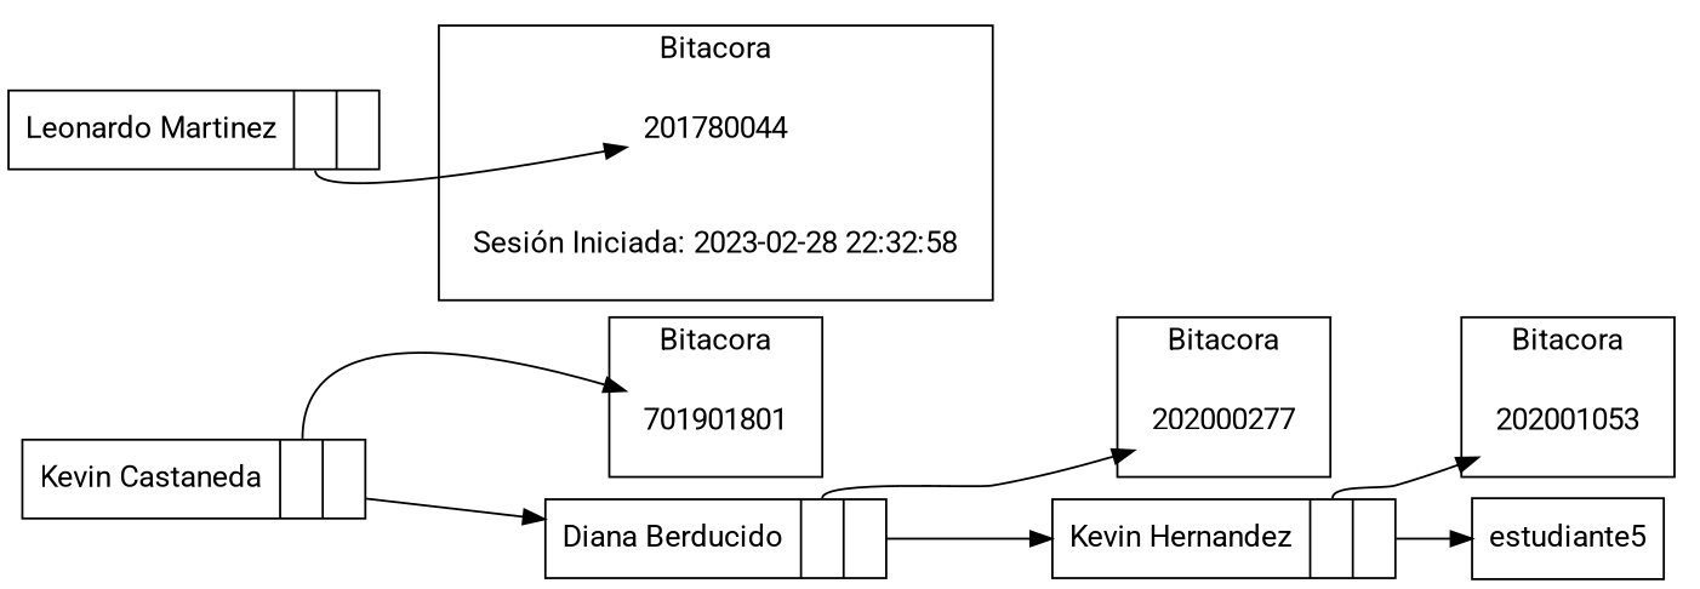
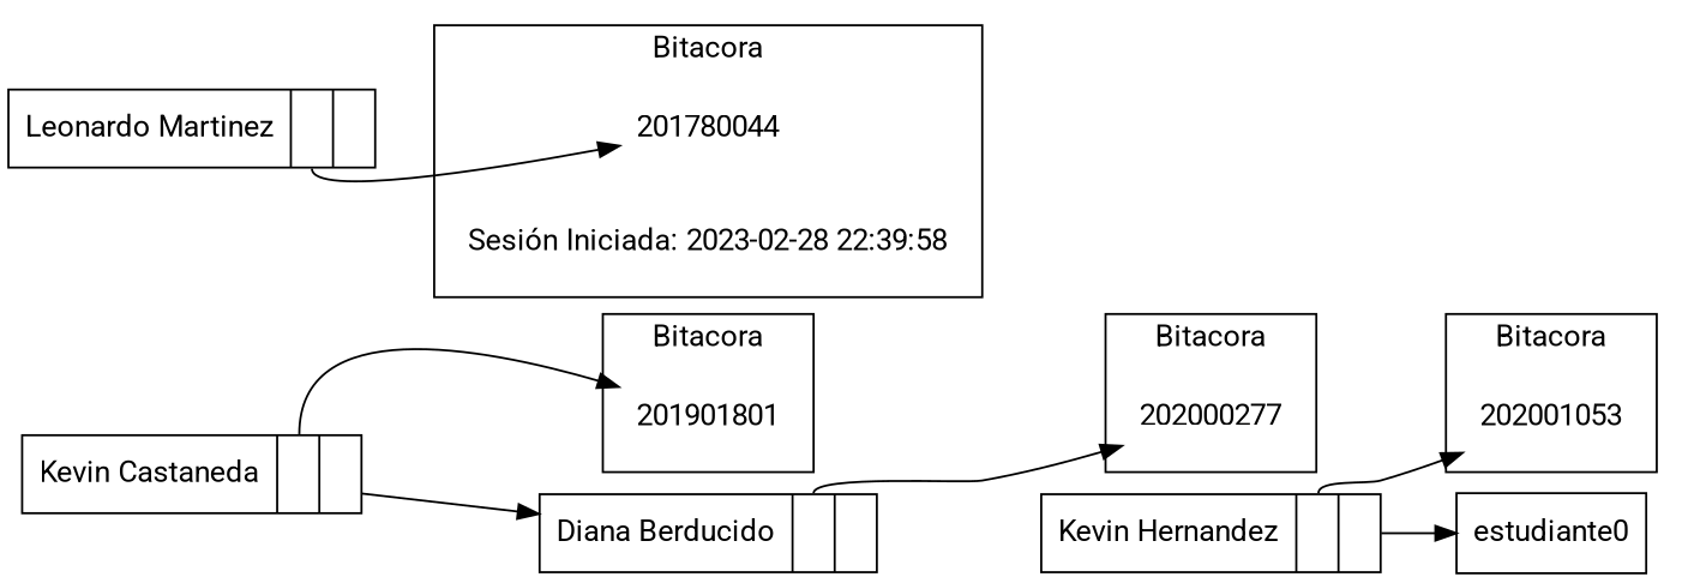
  digraph {
    fontname=Roboto
    rankdir=LR
    node [fontname=Roboto shape=plaintext]
    edge [fontname=Roboto tailport=notas]
-   201901801 [label=701901801]
+   201901801
    201780044
-   "Sesión Iniciada: 2023-02-28 22:32:58"
+   "Sesión Iniciada: 2023-02-28 22:32:58" [label="Sesión Iniciada: 2023-02-28 22:39:58"]
    202000277
    202001053
    n6 [label="{Leonardo Martinez|<notas> |<siguiente> }" shape=record]
    n7 [label="{Kevin Castaneda|<notas> |<siguiente> }" shape=record]
    n8 [label="{Diana Berducido|<notas> |<siguiente> }" shape=record]
    n9 [label="{Kevin Hernandez|<notas> |<siguiente> }" shape=record]
-   estudiante5 [shape=record]
+   estudiante5 [shape=record label=estudiante0]
    subgraph cluster_1 {
      label=Bitacora
      201901801
    }
    subgraph cluster_2 {
      label=Bitacora
      201780044
      "Sesión Iniciada: 2023-02-28 22:32:58"
    }
    subgraph cluster_3 {
      label=Bitacora
      202000277
    }
    subgraph cluster_4 {
      label=Bitacora
      202001053
    }
    n6 -> 201780044
    n7 -> 201901801
    n7 -> n8 [tailport=""]
    n8 -> 202000277
-   n8 -> n9 [tailport=""]
    n9 -> 202001053
    n9 -> estudiante5 [tailport=""]
  }
